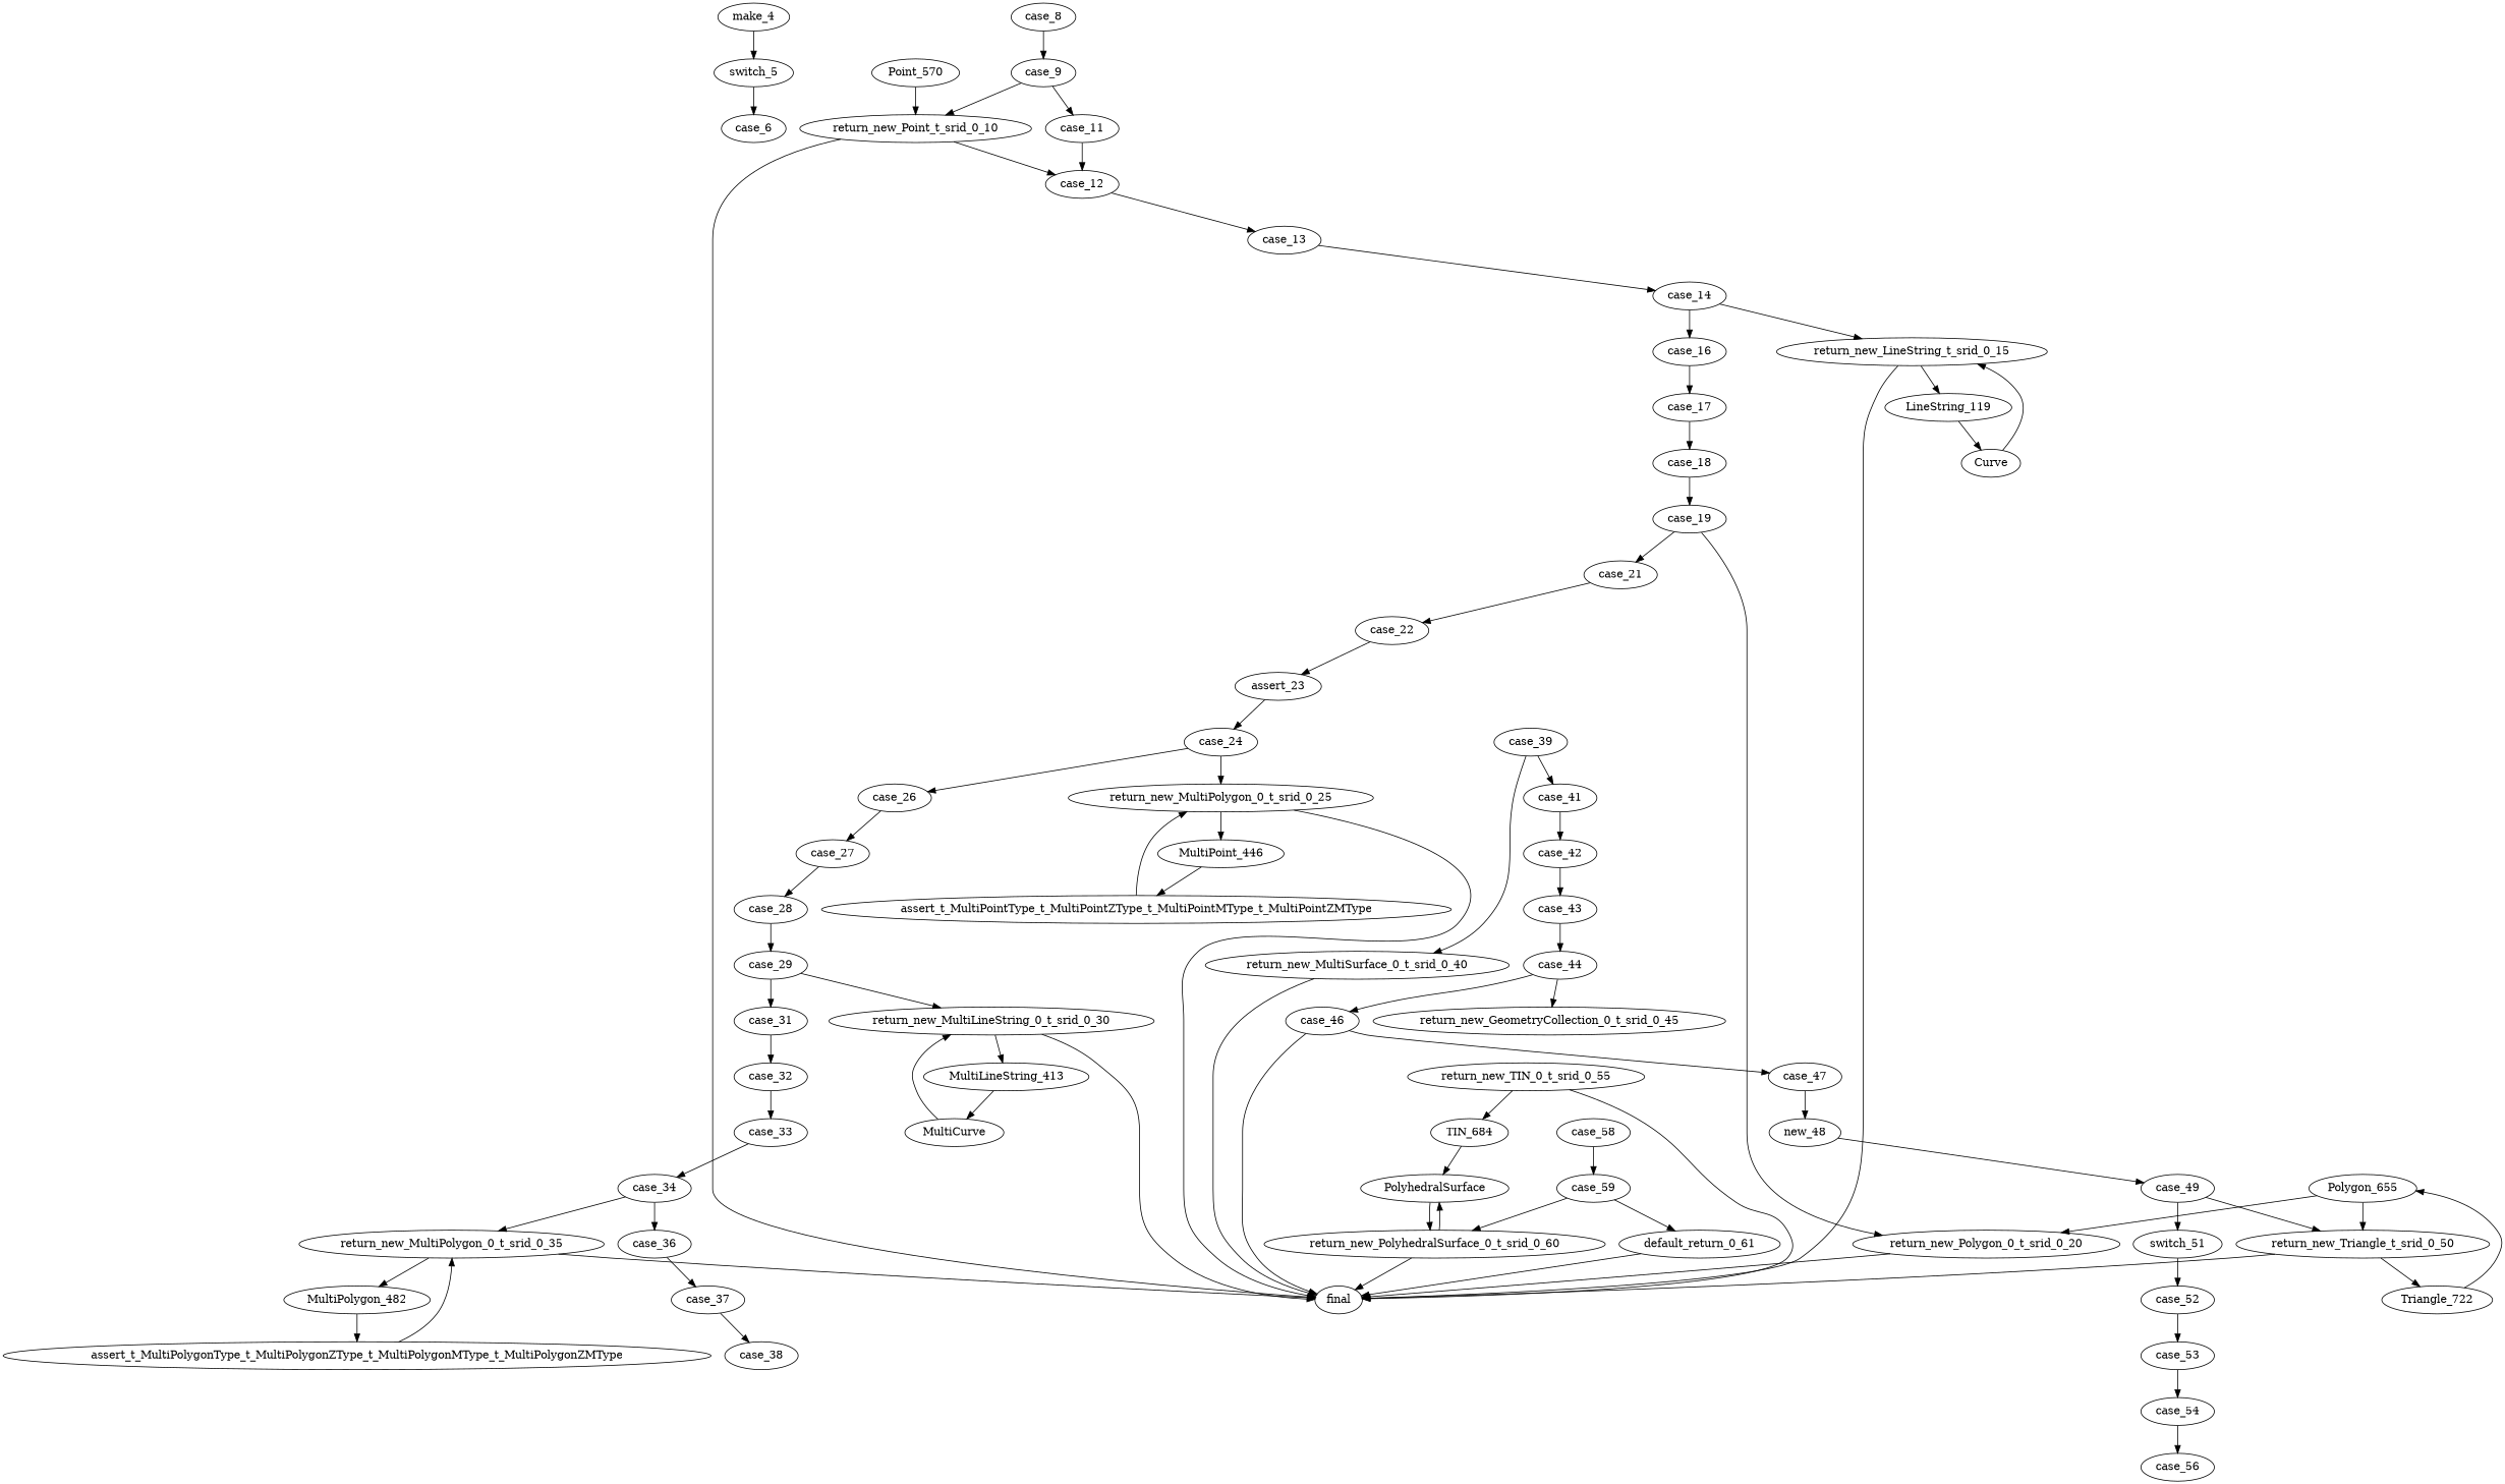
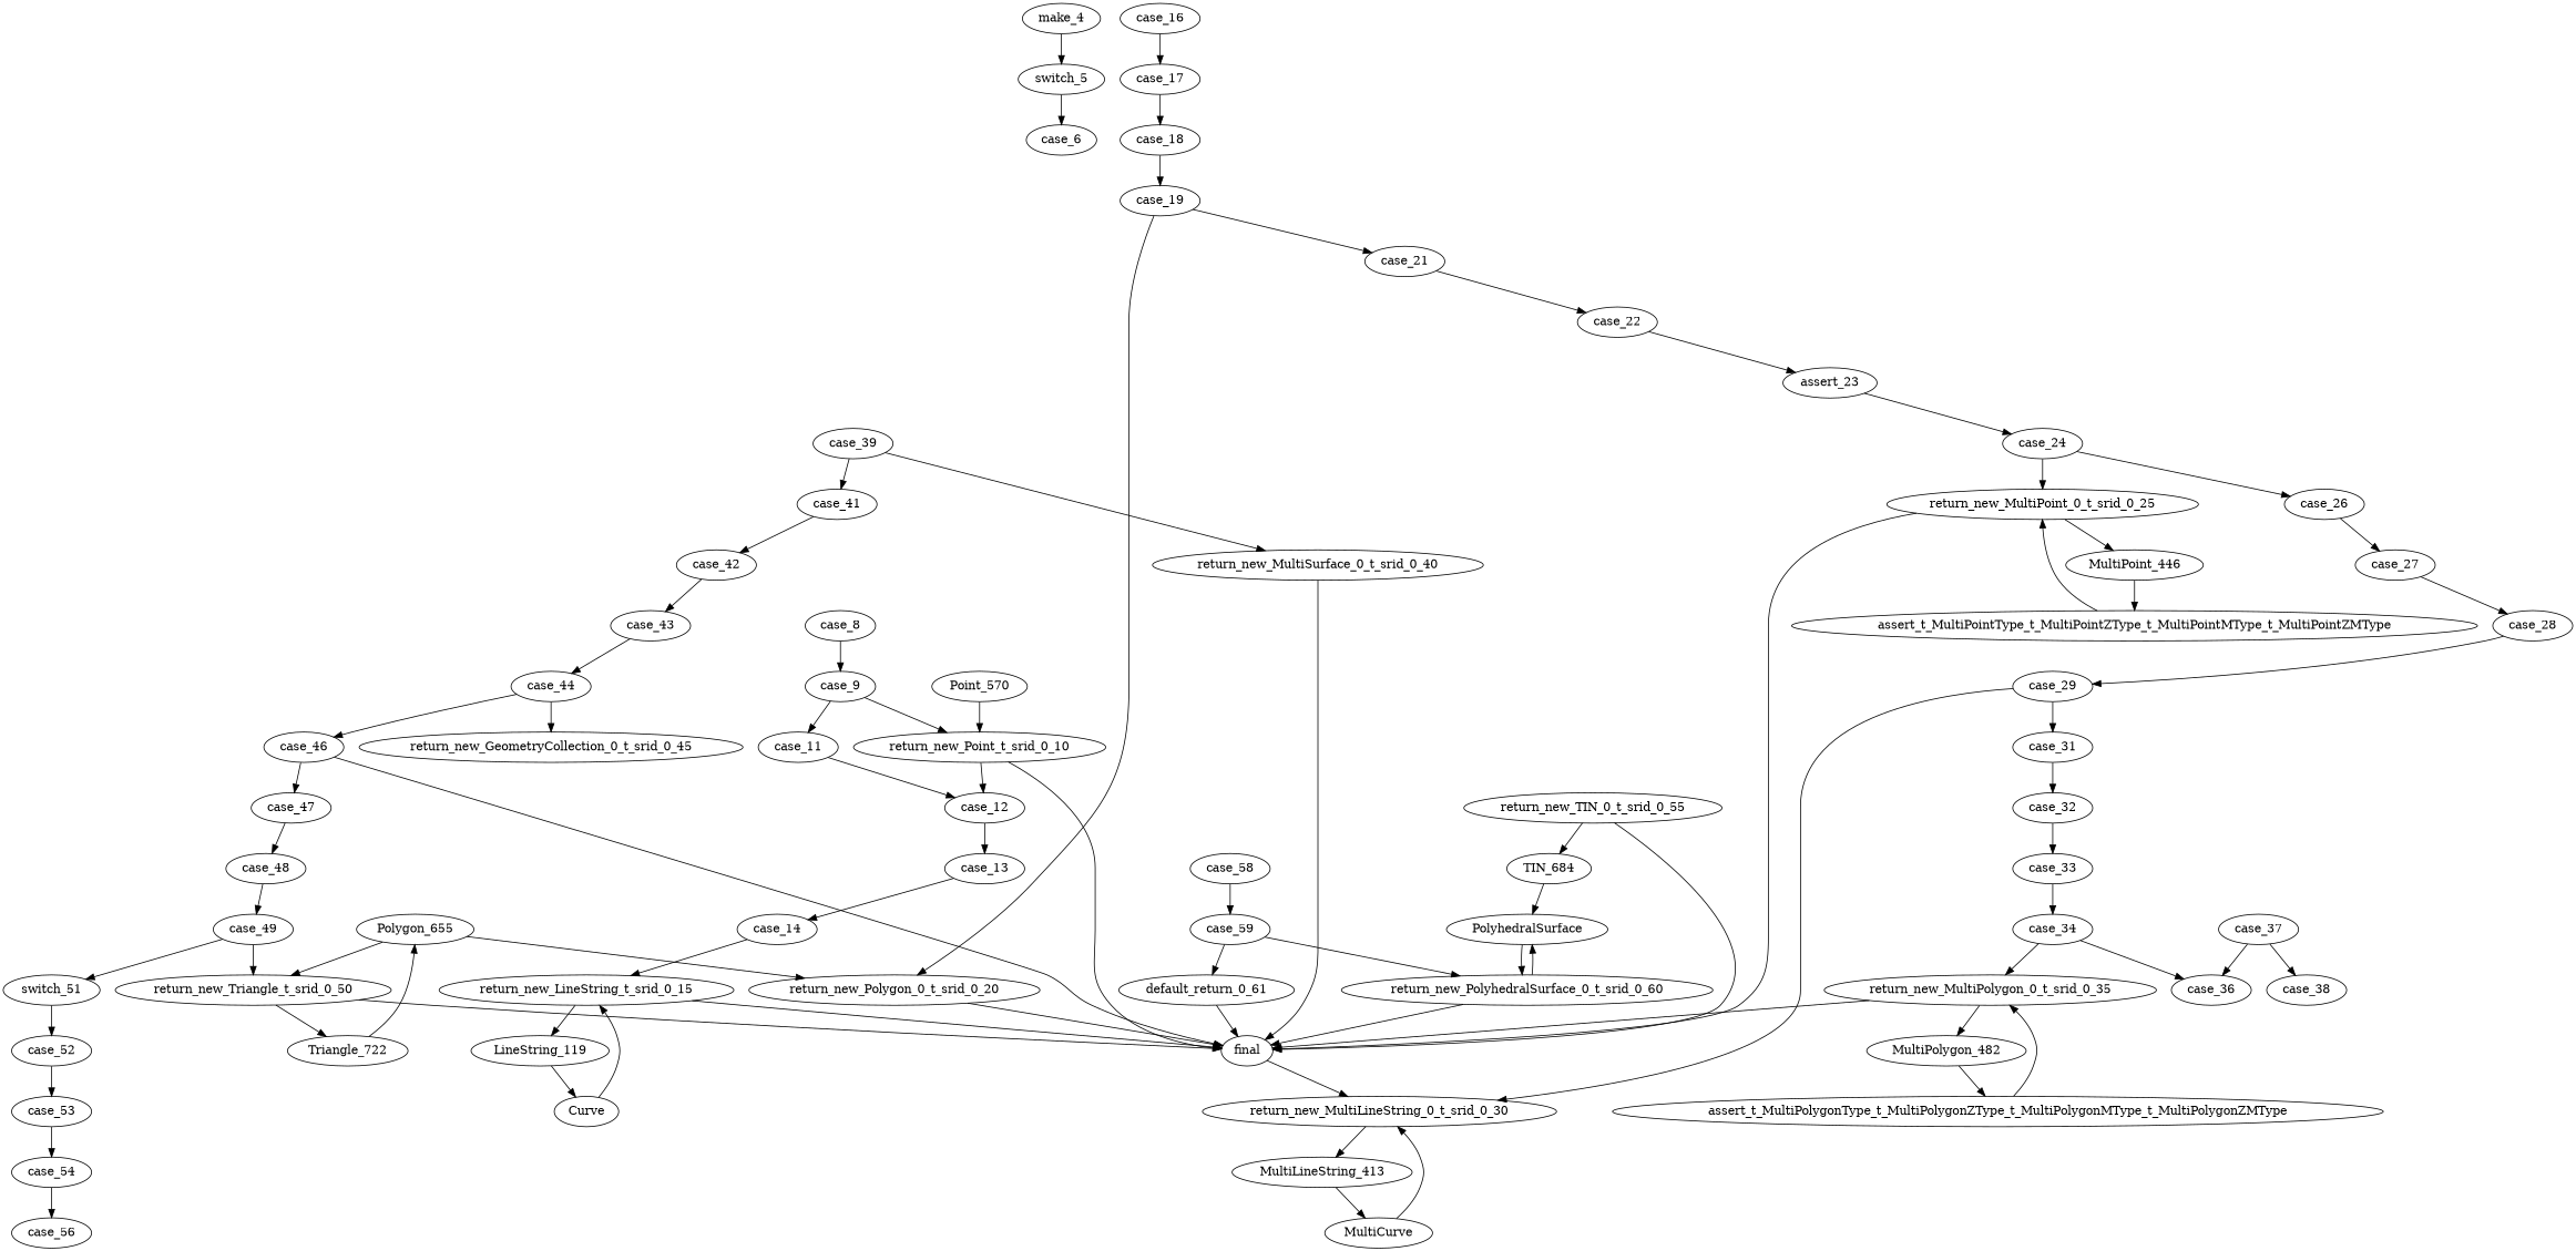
  strict digraph {
    make_4
    switch_5
    case_6
    case_8
    case_9
    return_new_Point_t_srid_0_10
    case_11
    final
    case_12
    Point_570
    case_13
    case_14
    return_new_LineString_t_srid_0_15
    case_16
    LineString_119
    case_17
    Curve
    case_18
    case_19
    return_new_Polygon_0_t_srid_0_20
    case_21
    case_22
    Polygon_655
    return_new_Triangle_t_srid_0_50
    n25 [label=assert_23]
    case_24
-   return_new_MultiPoint_0_t_srid_0_25 [label=return_new_MultiPolygon_0_t_srid_0_25]
+   return_new_MultiPoint_0_t_srid_0_25
    case_26
    MultiPoint_446
    case_27
    assert_t_MultiPointType_t_MultiPointZType_t_MultiPointMType_t_MultiPointZMType
    case_28
    case_29
    return_new_MultiLineString_0_t_srid_0_30
    case_31
    MultiLineString_413
    case_32
    MultiCurve
    case_33
    case_34
    return_new_MultiPolygon_0_t_srid_0_35
    case_36
    MultiPolygon_482
    case_37
    assert_t_MultiPolygonType_t_MultiPolygonZType_t_MultiPolygonMType_t_MultiPolygonZMType
    case_38
    case_39
    return_new_MultiSurface_0_t_srid_0_40
    case_41
    case_42
    case_43
    case_44
    return_new_GeometryCollection_0_t_srid_0_45
    case_46
    case_47
-   case_48 [label=new_48]
+   case_48
    case_49
    n58 [label=switch_51]
    Triangle_722
    case_52
    case_53
    case_54
    case_56
    return_new_TIN_0_t_srid_0_55
    TIN_684
    PolyhedralSurface
    case_58
    case_59
    return_new_PolyhedralSurface_0_t_srid_0_60
    default_return_0_61
    make_4 -> switch_5
    switch_5 -> case_6
    case_8 -> case_9
    case_9 -> return_new_Point_t_srid_0_10
    case_9 -> case_11
    return_new_Point_t_srid_0_10 -> final
    return_new_Point_t_srid_0_10 -> case_12
    case_11 -> case_12
    case_12 -> case_13
    Point_570 -> return_new_Point_t_srid_0_10
    case_13 -> case_14
    case_14 -> return_new_LineString_t_srid_0_15
-   case_14 -> case_16
    return_new_LineString_t_srid_0_15 -> final
    return_new_LineString_t_srid_0_15 -> LineString_119
    case_16 -> case_17
    LineString_119 -> Curve
    case_17 -> case_18
    Curve -> return_new_LineString_t_srid_0_15
    case_18 -> case_19
    case_19 -> return_new_Polygon_0_t_srid_0_20
    case_19 -> case_21
    return_new_Polygon_0_t_srid_0_20 -> final
    case_21 -> case_22
    case_22 -> n25
    Polygon_655 -> return_new_Polygon_0_t_srid_0_20
    Polygon_655 -> return_new_Triangle_t_srid_0_50
    return_new_Triangle_t_srid_0_50 -> final
    return_new_Triangle_t_srid_0_50 -> Triangle_722
    n25 -> case_24
    case_24 -> return_new_MultiPoint_0_t_srid_0_25
    case_24 -> case_26
    return_new_MultiPoint_0_t_srid_0_25 -> final
    return_new_MultiPoint_0_t_srid_0_25 -> MultiPoint_446
    case_26 -> case_27
    MultiPoint_446 -> assert_t_MultiPointType_t_MultiPointZType_t_MultiPointMType_t_MultiPointZMType
    case_27 -> case_28
    assert_t_MultiPointType_t_MultiPointZType_t_MultiPointMType_t_MultiPointZMType -> return_new_MultiPoint_0_t_srid_0_25
    case_28 -> case_29
    case_29 -> return_new_MultiLineString_0_t_srid_0_30
    case_29 -> case_31
-   return_new_MultiLineString_0_t_srid_0_30 -> final
+   final -> return_new_MultiLineString_0_t_srid_0_30
    return_new_MultiLineString_0_t_srid_0_30 -> MultiLineString_413
    case_31 -> case_32
    MultiLineString_413 -> MultiCurve
    case_32 -> case_33
    MultiCurve -> return_new_MultiLineString_0_t_srid_0_30
    case_33 -> case_34
    case_34 -> return_new_MultiPolygon_0_t_srid_0_35
    case_34 -> case_36
    return_new_MultiPolygon_0_t_srid_0_35 -> final
    return_new_MultiPolygon_0_t_srid_0_35 -> MultiPolygon_482
-   case_36 -> case_37
+   case_37 -> case_36
    MultiPolygon_482 -> assert_t_MultiPolygonType_t_MultiPolygonZType_t_MultiPolygonMType_t_MultiPolygonZMType
    case_37 -> case_38
    assert_t_MultiPolygonType_t_MultiPolygonZType_t_MultiPolygonMType_t_MultiPolygonZMType -> return_new_MultiPolygon_0_t_srid_0_35
    case_39 -> return_new_MultiSurface_0_t_srid_0_40
    case_39 -> case_41
    return_new_MultiSurface_0_t_srid_0_40 -> final
    case_41 -> case_42
    case_42 -> case_43
    case_43 -> case_44
    case_44 -> return_new_GeometryCollection_0_t_srid_0_45
    case_44 -> case_46
    case_46 -> final
    case_46 -> case_47
    case_47 -> case_48
    case_48 -> case_49
    case_49 -> return_new_Triangle_t_srid_0_50
    case_49 -> n58
    n58 -> case_52
    Triangle_722 -> Polygon_655
    case_52 -> case_53
    case_53 -> case_54
    case_54 -> case_56
    return_new_TIN_0_t_srid_0_55 -> final
    return_new_TIN_0_t_srid_0_55 -> TIN_684
    TIN_684 -> PolyhedralSurface
    PolyhedralSurface -> return_new_PolyhedralSurface_0_t_srid_0_60
    case_58 -> case_59
    case_59 -> return_new_PolyhedralSurface_0_t_srid_0_60
    case_59 -> default_return_0_61
    return_new_PolyhedralSurface_0_t_srid_0_60 -> final
    return_new_PolyhedralSurface_0_t_srid_0_60 -> PolyhedralSurface
    default_return_0_61 -> final
  }
